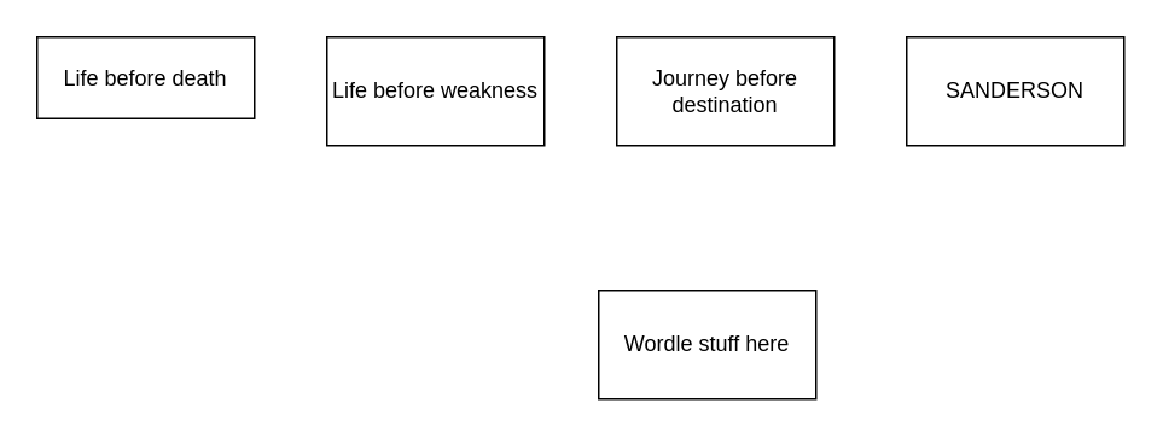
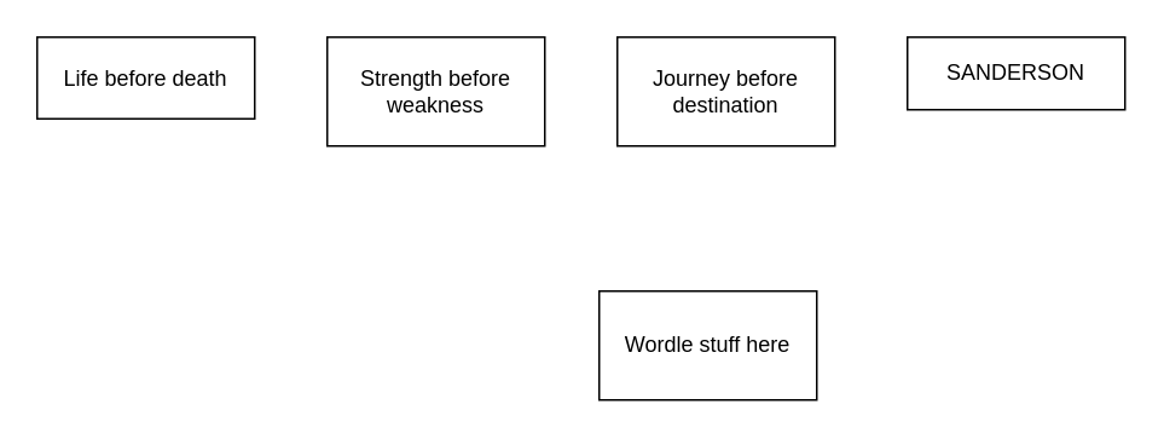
  <mxCell id="0" />
  <mxCell id="1" parent="0" />
  <mxCell id="2" value="Life before death" style="rounded=0;whiteSpace=wrap;html=1;" parent="1" vertex="1"><mxGeometry x="20" y="20" width="120" height="45" as="geometry" /></mxCell>
- <mxCell id="3" value="Life before weakness" style="rounded=0;whiteSpace=wrap;html=1;" parent="1" vertex="1"><mxGeometry x="180" y="20" width="120" height="60" as="geometry" /></mxCell>
+ <mxCell id="3" value="Strength before weakness" style="rounded=0;whiteSpace=wrap;html=1;" parent="1" vertex="1"><mxGeometry x="180" y="20" width="120" height="60" as="geometry" /></mxCell>
  <mxCell id="4" value="Journey before destination" style="rounded=0;whiteSpace=wrap;html=1;" parent="1" vertex="1"><mxGeometry x="340" y="20" width="120" height="60" as="geometry" /></mxCell>
- <mxCell id="5" value="SANDERSON" style="rounded=0;whiteSpace=wrap;html=1;" parent="1" vertex="1"><mxGeometry x="500" y="20" width="120" height="60" as="geometry" /></mxCell>
+ <mxCell id="5" value="SANDERSON" style="rounded=0;whiteSpace=wrap;html=1;" parent="1" vertex="1"><mxGeometry x="500" y="20" width="120" height="40" as="geometry" /></mxCell>
  <mxCell id="6" value="Wordle stuff here" style="rounded=0;whiteSpace=wrap;html=1;" vertex="1" parent="1"><mxGeometry x="330" y="160" width="120" height="60" as="geometry" /></mxCell>
